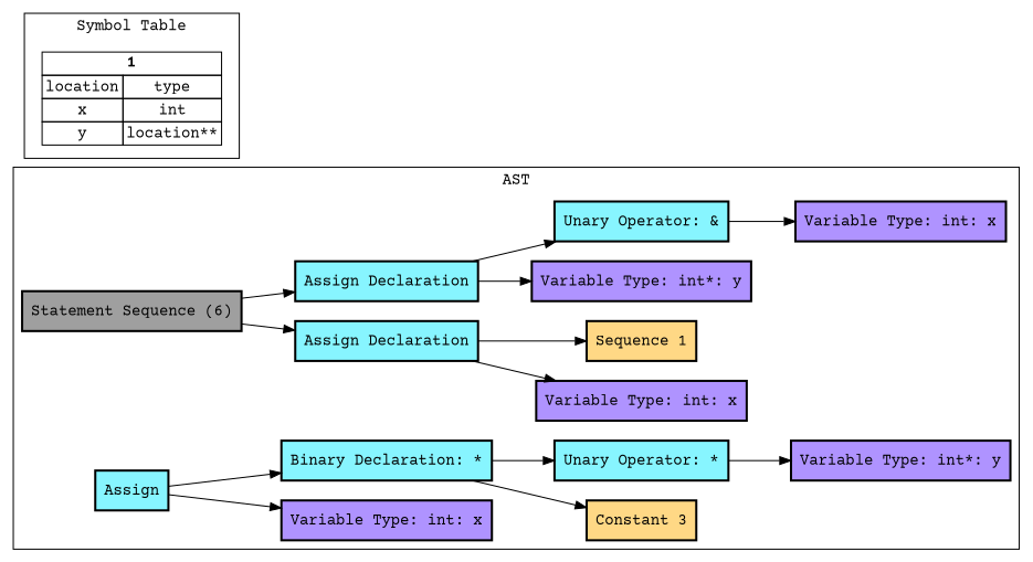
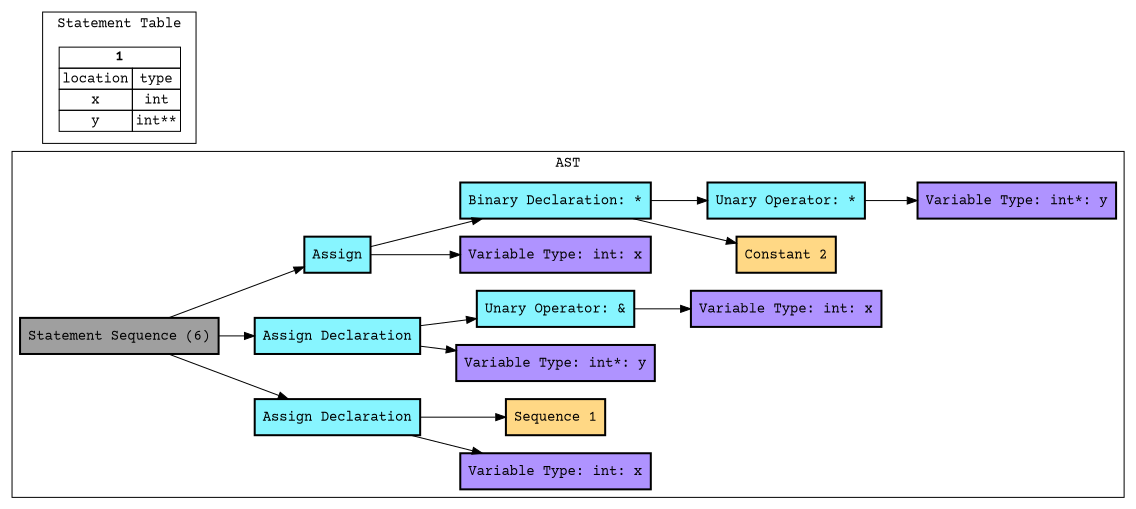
  digraph {
    fontname="Courier Prime"
    rankdir=LR
    node [fillcolor="#87f5ff" fontname="Courier Prime" penwidth=2 shape=rectangle style=filled]
    edge [fontname="Courier Prime"]
    n1 [fillcolor="#9f9f9f" label="Statement Sequence (6)"]
    n2 [label="Assign Declaration"]
    n3 [label="Assign Declaration"]
    n4 [label=Assign]
    n5 [fillcolor="#af93ff" label="Variable Type: int: x"]
    n6 [fillcolor="#FFD885" label="Sequence 1"]
    n7 [fillcolor="#af93ff" label="Variable Type: int*: y"]
    n8 [label="Unary Operator: &"]
    n9 [fillcolor="#af93ff" label="Variable Type: int: x"]
    n10 [fillcolor="#af93ff" label="Variable Type: int: x"]
    n11 [label="Binary Declaration: *"]
-   n12 [fillcolor="#FFD885" label="Constant 3"]
+   n12 [fillcolor="#FFD885" label="Constant 2"]
    n13 [label="Unary Operator: *"]
    n14 [fillcolor="#af93ff" label="Variable Type: int*: y"]
-   n15 [label=< 				<table border='0' cellborder='1' cellspacing='0'> 					<tr><td colspan="2"><b>1</b></td></tr> 					<tr><td>location</td><td>type</td></tr> 					<tr><td>x</td><td>int</td></tr> 					<tr><td>y</td><td>location**</td></tr> 				</table> 			> shape=plaintext fillcolor="" penwidth="" style=""]
+   n15 [label=< 				<table border='0' cellborder='1' cellspacing='0'> 					<tr><td colspan="2"><b>1</b></td></tr> 					<tr><td>location</td><td>type</td></tr> 					<tr><td>x</td><td>int</td></tr> 					<tr><td>y</td><td>int**</td></tr> 				</table> 			> shape=plaintext fillcolor="" penwidth="" style=""]
    subgraph cluster_1 {
      label=AST
      n1
      n2
      n3
      n4
      n5
      n6
      n7
      n8
      n9
      n10
      n11
      n12
      n13
      n14
    }
    subgraph cluster_2 {
-     label="Symbol Table"
+     label="Statement Table"
      n15
    }
    n1 -> n2
    n1 -> n3
+   n1 -> n4
    n2 -> n5
    n2 -> n6
    n3 -> n7
    n3 -> n8
    n4 -> n10
    n4 -> n11
    n8 -> n9
    n11 -> n12
    n11 -> n13
    n13 -> n14
  }
